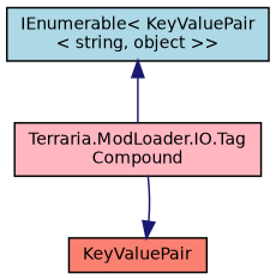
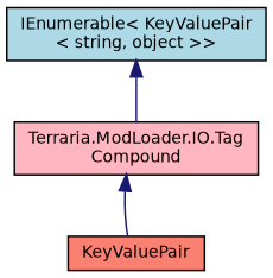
  digraph {
    node [color=black fontname=Helvetica fontsize=10 shape=record style=filled]
    edge [color=midnightblue dir=back fontname=Helvetica fontsize=10 labelfontname=Helvetica labelfontsize=10 style=solid]
    n1 [fillcolor=lightpink fontcolor=black height=0.2 label="Terraria.ModLoader.IO.Tag\lCompound" width=0.4]
    n2 [fillcolor=lightblue height=0.2 label="IEnumerable\< KeyValuePair\l\< string, object \>\>" width=0.4]
    n3 [fillcolor=salmon height=0.2 label=KeyValuePair width=0.4]
    n2 -> n1
-   n3 -> n1
+   n1 -> n3
  }
